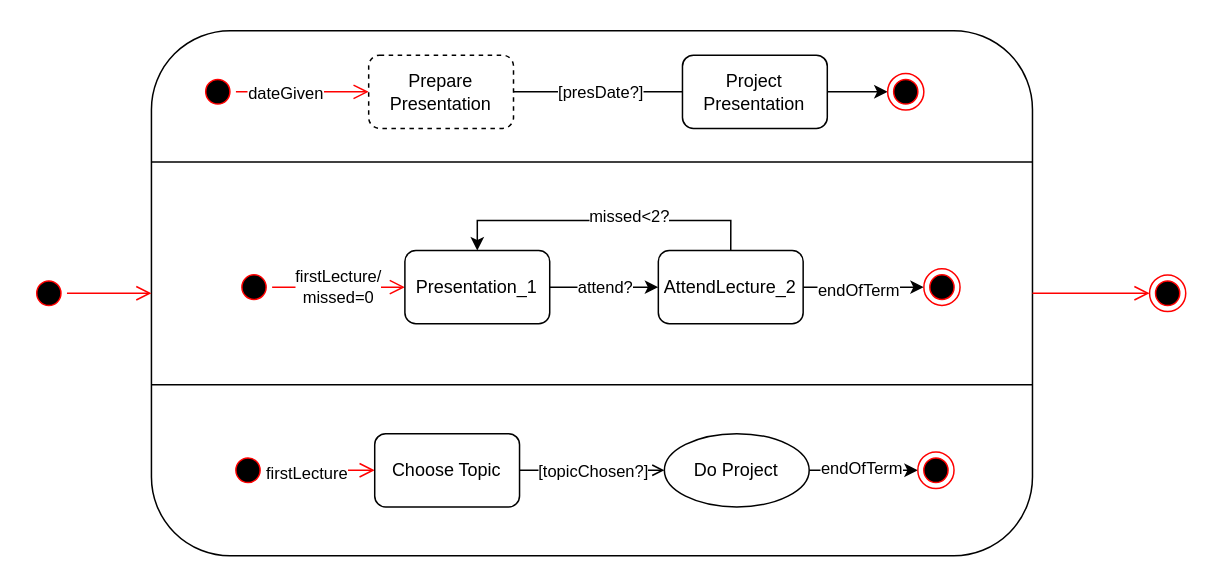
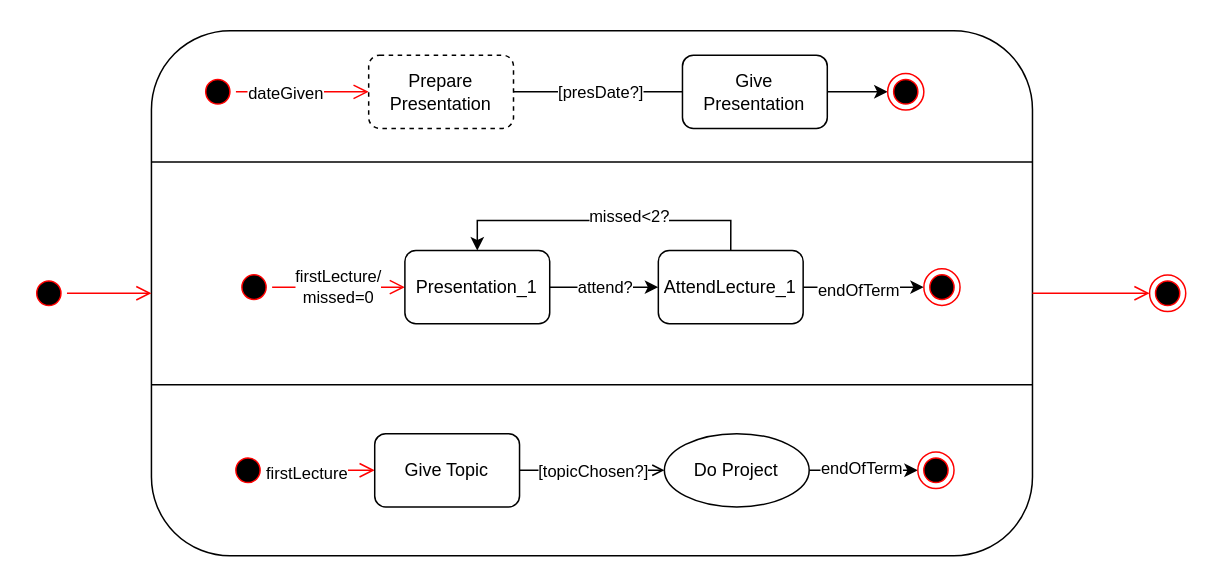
  <mxCell id="0" />
  <mxCell id="1" parent="0" />
  <mxCell id="2" value="" style="group" vertex="1" connectable="0" parent="1"><mxGeometry x="20" y="20" width="770" height="350" as="geometry" /></mxCell>
  <mxCell id="3" value="" style="rounded=1;whiteSpace=wrap;html=1;" vertex="1" parent="2"><mxGeometry x="80.46" width="587.356" height="350.0" as="geometry" /></mxCell>
  <mxCell id="4" value="" style="group" vertex="1" connectable="0" parent="2"><mxGeometry x="112.644" y="16.279" width="482.759" height="48.837" as="geometry" /></mxCell>
  <mxCell id="5" value="" style="ellipse;html=1;shape=startState;fillColor=#000000;strokeColor=#ff0000;" parent="4" vertex="1"><mxGeometry y="12.209" width="24.138" height="24.419" as="geometry" /></mxCell>
  <mxCell id="6" value="" style="edgeStyle=orthogonalEdgeStyle;html=1;verticalAlign=bottom;endArrow=open;endSize=8;strokeColor=#ff0000;rounded=0;entryX=0;entryY=0.5;entryDx=0;entryDy=0;exitX=1;exitY=0.5;exitDx=0;exitDy=0;" parent="4" source="5" target="10" edge="1"><mxGeometry relative="1" as="geometry"><mxPoint x="104.598" y="36.628" as="targetPoint" /><mxPoint x="32.184" y="24.419" as="sourcePoint" /></mxGeometry></mxCell>
  <mxCell id="7" value="dateGiven" style="edgeLabel;html=1;align=center;verticalAlign=middle;resizable=0;points=[];" vertex="1" connectable="0" parent="6"><mxGeometry x="-0.255" y="-1" relative="1" as="geometry"><mxPoint as="offset" /></mxGeometry></mxCell>
  <mxCell id="8" style="edgeStyle=orthogonalEdgeStyle;rounded=0;orthogonalLoop=1;jettySize=auto;html=1;entryX=0;entryY=0.5;entryDx=0;entryDy=0;endArrow=none;" parent="4" source="10" target="12" edge="1"><mxGeometry relative="1" as="geometry"><mxPoint x="305.747" y="231.977" as="targetPoint" /></mxGeometry></mxCell>
  <mxCell id="9" value="[presDate?]" style="edgeLabel;html=1;align=center;verticalAlign=middle;resizable=0;points=[];" parent="8" vertex="1" connectable="0"><mxGeometry x="0.004" y="1" relative="1" as="geometry"><mxPoint x="1" y="1" as="offset" /></mxGeometry></mxCell>
  <mxCell id="10" value="Prepare Presentation" style="rounded=1;whiteSpace=wrap;html=1;dashed=1;" parent="4" vertex="1"><mxGeometry x="112.644" width="96.552" height="48.837" as="geometry" /></mxCell>
  <mxCell id="11" style="edgeStyle=orthogonalEdgeStyle;rounded=0;orthogonalLoop=1;jettySize=auto;html=1;entryX=0;entryY=0.5;entryDx=0;entryDy=0;" parent="4" source="12" target="13" edge="1"><mxGeometry relative="1" as="geometry" /></mxCell>
- <mxCell id="12" value="Project Presentation" style="rounded=1;whiteSpace=wrap;html=1;" parent="4" vertex="1"><mxGeometry x="321.839" width="96.552" height="48.837" as="geometry" /></mxCell>
+ <mxCell id="12" value="Give Presentation" style="rounded=1;whiteSpace=wrap;html=1;" parent="4" vertex="1"><mxGeometry x="321.839" width="96.552" height="48.837" as="geometry" /></mxCell>
  <mxCell id="13" value="" style="ellipse;html=1;shape=endState;fillColor=#000000;strokeColor=#ff0000;" parent="4" vertex="1"><mxGeometry x="458.621" y="12.209" width="24.138" height="24.419" as="geometry" /></mxCell>
  <mxCell id="14" value="" style="group" vertex="1" connectable="0" parent="2"><mxGeometry x="136.782" y="146.512" width="482.759" height="48.837" as="geometry" /></mxCell>
  <mxCell id="15" value="" style="ellipse;html=1;shape=startState;fillColor=#000000;strokeColor=#ff0000;" parent="14" vertex="1"><mxGeometry y="12.209" width="24.138" height="24.419" as="geometry" /></mxCell>
  <mxCell id="16" value="" style="edgeStyle=orthogonalEdgeStyle;html=1;verticalAlign=bottom;endArrow=open;endSize=8;strokeColor=#ff0000;rounded=0;entryX=0;entryY=0.5;entryDx=0;entryDy=0;exitX=1;exitY=0.5;exitDx=0;exitDy=0;" parent="14" source="15" target="20" edge="1"><mxGeometry relative="1" as="geometry"><mxPoint x="104.598" y="36.628" as="targetPoint" /><mxPoint x="32.184" y="24.419" as="sourcePoint" /></mxGeometry></mxCell>
  <mxCell id="17" value="firstLecture/&lt;br&gt;missed=0" style="edgeLabel;html=1;align=center;verticalAlign=middle;resizable=0;points=[];" parent="16" vertex="1" connectable="0"><mxGeometry relative="1" as="geometry"><mxPoint as="offset" /></mxGeometry></mxCell>
  <mxCell id="18" style="edgeStyle=orthogonalEdgeStyle;rounded=0;orthogonalLoop=1;jettySize=auto;html=1;entryX=0;entryY=0.5;entryDx=0;entryDy=0;" parent="14" source="20" target="25" edge="1"><mxGeometry relative="1" as="geometry"><mxPoint x="305.747" y="231.977" as="targetPoint" /></mxGeometry></mxCell>
  <mxCell id="19" value="attend?" style="edgeLabel;html=1;align=center;verticalAlign=middle;resizable=0;points=[];" parent="18" vertex="1" connectable="0"><mxGeometry x="0.004" y="1" relative="1" as="geometry"><mxPoint x="1" y="1" as="offset" /></mxGeometry></mxCell>
  <mxCell id="20" value="Presentation_1" style="rounded=1;whiteSpace=wrap;html=1;" parent="14" vertex="1"><mxGeometry x="112.644" width="96.552" height="48.837" as="geometry" /></mxCell>
  <mxCell id="21" style="edgeStyle=orthogonalEdgeStyle;rounded=0;orthogonalLoop=1;jettySize=auto;html=1;entryX=0;entryY=0.5;entryDx=0;entryDy=0;" parent="14" source="25" target="26" edge="1"><mxGeometry relative="1" as="geometry" /></mxCell>
  <mxCell id="22" value="endOfTerm" style="edgeLabel;html=1;align=center;verticalAlign=middle;resizable=0;points=[];" parent="21" vertex="1" connectable="0"><mxGeometry x="-0.08" y="-2" relative="1" as="geometry"><mxPoint as="offset" /></mxGeometry></mxCell>
  <mxCell id="23" style="edgeStyle=orthogonalEdgeStyle;rounded=0;orthogonalLoop=1;jettySize=auto;html=1;entryX=0.5;entryY=0;entryDx=0;entryDy=0;exitX=0.5;exitY=0;exitDx=0;exitDy=0;" parent="14" source="25" target="20" edge="1"><mxGeometry relative="1" as="geometry" /></mxCell>
  <mxCell id="24" value="missed&amp;lt;2?" style="edgeLabel;html=1;align=center;verticalAlign=middle;resizable=0;points=[];" parent="23" vertex="1" connectable="0"><mxGeometry x="-0.16" y="-3" relative="1" as="geometry"><mxPoint as="offset" /></mxGeometry></mxCell>
- <mxCell id="25" value="AttendLecture_2" style="rounded=1;whiteSpace=wrap;html=1;" parent="14" vertex="1"><mxGeometry x="281.609" width="96.552" height="48.837" as="geometry" /></mxCell>
+ <mxCell id="25" value="AttendLecture_1" style="rounded=1;whiteSpace=wrap;html=1;" parent="14" vertex="1"><mxGeometry x="281.609" width="96.552" height="48.837" as="geometry" /></mxCell>
  <mxCell id="26" value="&lt;span style=&quot;color: rgba(0, 0, 0, 0); font-family: monospace; font-size: 0px; text-align: start;&quot;&gt;%3CmxGraphModel%3E%3Croot%3E%3CmxCell%20id%3D%220%22%2F%3E%3CmxCell%20id%3D%221%22%20parent%3D%220%22%2F%3E%3CmxCell%20id%3D%222%22%20value%3D%22%22%20style%3D%22edgeStyle%3DorthogonalEdgeStyle%3Bhtml%3D1%3BverticalAlign%3Dbottom%3BendArrow%3Dopen%3BendSize%3D8%3BstrokeColor%3D%23ff0000%3Brounded%3D0%3BentryX%3D0%3BentryY%3D0.5%3BentryDx%3D0%3BentryDy%3D0%3BexitX%3D1%3BexitY%3D0.5%3BexitDx%3D0%3BexitDy%3D0%3B%22%20edge%3D%221%22%20parent%3D%221%22%3E%3CmxGeometry%20relative%3D%221%22%20as%3D%22geometry%22%3E%3CmxPoint%20x%3D%22270%22%20y%3D%22450%22%20as%3D%22targetPoint%22%2F%3E%3CmxPoint%20x%3D%22160%22%20y%3D%22450%22%20as%3D%22sourcePoint%22%2F%3E%3C%2FmxGeometry%3E%3C%2FmxCell%3E%3CmxCell%20id%3D%223%22%20value%3D%22firstLecture%2F%26lt%3Bbr%26gt%3Bmissed%3D0%22%20style%3D%22edgeLabel%3Bhtml%3D1%3Balign%3Dcenter%3BverticalAlign%3Dmiddle%3Bresizable%3D0%3Bpoints%3D%5B%5D%3B%22%20vertex%3D%221%22%20connectable%3D%220%22%20parent%3D%222%22%3E%3CmxGeometry%20relative%3D%221%22%20as%3D%22geometry%22%3E%3CmxPoint%20as%3D%22offset%22%2F%3E%3C%2FmxGeometry%3E%3C%2FmxCell%3E%3C%2Froot%3E%3C%2FmxGraphModel%3E&lt;/span&gt;&lt;span style=&quot;color: rgba(0, 0, 0, 0); font-family: monospace; font-size: 0px; text-align: start;&quot;&gt;%3CmxGraphModel%3E%3Croot%3E%3CmxCell%20id%3D%220%22%2F%3E%3CmxCell%20id%3D%221%22%20parent%3D%220%22%2F%3E%3CmxCell%20id%3D%222%22%20value%3D%22%22%20style%3D%22edgeStyle%3DorthogonalEdgeStyle%3Bhtml%3D1%3BverticalAlign%3Dbottom%3BendArrow%3Dopen%3BendSize%3D8%3BstrokeColor%3D%23ff0000%3Brounded%3D0%3BentryX%3D0%3BentryY%3D0.5%3BentryDx%3D0%3BentryDy%3D0%3BexitX%3D1%3BexitY%3D0.5%3BexitDx%3D0%3BexitDy%3D0%3B%22%20edge%3D%221%22%20parent%3D%221%22%3E%3CmxGeometry%20relative%3D%221%22%20as%3D%22geometry%22%3E%3CmxPoint%20x%3D%22270%22%20y%3D%22450%22%20as%3D%22targetPoint%22%2F%3E%3CmxPoint%20x%3D%22160%22%20y%3D%22450%22%20as%3D%22sourcePoint%22%2F%3E%3C%2FmxGeometry%3E%3C%2FmxCell%3E%3CmxCell%20id%3D%223%22%20value%3D%22firstLecture%2F%26lt%3Bbr%26gt%3Bmissed%3D0%22%20style%3D%22edgeLabel%3Bhtml%3D1%3Balign%3Dcenter%3BverticalAlign%3Dmiddle%3Bresizable%3D0%3Bpoints%3D%5B%5D%3B%22%20vertex%3D%221%22%20connectable%3D%220%22%20parent%3D%222%22%3E%3CmxGeometry%20relative%3D%221%22%20as%3D%22geometry%22%3E%3CmxPoint%20as%3D%22offset%22%2F%3E%3C%2FmxGeometry%3E%3C%2FmxCell%3E%3C%2Froot%3E%3C%2FmxGraphModel%3E&lt;/span&gt;" style="ellipse;html=1;shape=endState;fillColor=#000000;strokeColor=#ff0000;" parent="14" vertex="1"><mxGeometry x="458.621" y="12.209" width="24.138" height="24.419" as="geometry" /></mxCell>
  <mxCell id="27" value="" style="group" vertex="1" connectable="0" parent="2"><mxGeometry x="132.759" y="268.605" width="482.759" height="48.837" as="geometry" /></mxCell>
  <mxCell id="28" value="" style="ellipse;html=1;shape=startState;fillColor=#000000;strokeColor=#ff0000;container=0;" vertex="1" parent="27"><mxGeometry y="12.209" width="24.138" height="24.419" as="geometry" /></mxCell>
  <mxCell id="29" value="" style="edgeStyle=orthogonalEdgeStyle;html=1;verticalAlign=bottom;endArrow=open;endSize=8;strokeColor=#ff0000;rounded=0;entryX=0;entryY=0.5;entryDx=0;entryDy=0;exitX=1;exitY=0.5;exitDx=0;exitDy=0;" edge="1" parent="27" source="28" target="33"><mxGeometry relative="1" as="geometry"><mxPoint x="104.598" y="36.628" as="targetPoint" /><mxPoint x="32.184" y="24.419" as="sourcePoint" /></mxGeometry></mxCell>
  <mxCell id="30" value="firstLecture" style="edgeLabel;html=1;align=center;verticalAlign=middle;resizable=0;points=[];container=0;" vertex="1" connectable="0" parent="29"><mxGeometry x="-0.255" y="-1" relative="1" as="geometry"><mxPoint as="offset" /></mxGeometry></mxCell>
  <mxCell id="31" style="edgeStyle=orthogonalEdgeStyle;rounded=0;orthogonalLoop=1;jettySize=auto;html=1;entryX=0;entryY=0.5;entryDx=0;entryDy=0;endArrow=open;" edge="1" parent="27" source="33" target="36"><mxGeometry relative="1" as="geometry"><mxPoint x="305.747" y="231.977" as="targetPoint" /></mxGeometry></mxCell>
  <mxCell id="32" value="[topicChosen?]" style="edgeLabel;html=1;align=center;verticalAlign=middle;resizable=0;points=[];container=0;" vertex="1" connectable="0" parent="31"><mxGeometry x="0.004" y="1" relative="1" as="geometry"><mxPoint x="1" y="1" as="offset" /></mxGeometry></mxCell>
- <mxCell id="33" value="Choose Topic" style="rounded=1;whiteSpace=wrap;html=1;container=0;" vertex="1" parent="27"><mxGeometry x="96.552" width="96.552" height="48.837" as="geometry" /></mxCell>
+ <mxCell id="33" value="Give Topic" style="rounded=1;whiteSpace=wrap;html=1;container=0;" vertex="1" parent="27"><mxGeometry x="96.552" width="96.552" height="48.837" as="geometry" /></mxCell>
  <mxCell id="34" style="edgeStyle=orthogonalEdgeStyle;rounded=0;orthogonalLoop=1;jettySize=auto;html=1;entryX=0;entryY=0.5;entryDx=0;entryDy=0;" edge="1" parent="27" source="36" target="37"><mxGeometry relative="1" as="geometry" /></mxCell>
  <mxCell id="35" value="endOfTerm" style="edgeLabel;html=1;align=center;verticalAlign=middle;resizable=0;points=[];container=0;" vertex="1" connectable="0" parent="34"><mxGeometry x="-0.04" y="2" relative="1" as="geometry"><mxPoint as="offset" /></mxGeometry></mxCell>
  <mxCell id="36" value="Do Project" style="ellipse;whiteSpace=wrap;html=1;container=0;" vertex="1" parent="27"><mxGeometry x="289.655" width="96.552" height="48.837" as="geometry" /></mxCell>
  <mxCell id="37" value="" style="ellipse;html=1;shape=endState;fillColor=#000000;strokeColor=#ff0000;container=0;" vertex="1" parent="27"><mxGeometry x="458.621" y="12.209" width="24.138" height="24.419" as="geometry" /></mxCell>
  <mxCell id="38" value="" style="endArrow=none;html=1;rounded=0;exitX=0;exitY=0.25;exitDx=0;exitDy=0;entryX=1;entryY=0.25;entryDx=0;entryDy=0;" edge="1" parent="2" source="3" target="3"><mxGeometry width="50" height="50" relative="1" as="geometry"><mxPoint x="112.644" y="113.953" as="sourcePoint" /><mxPoint x="152.874" y="73.256" as="targetPoint" /></mxGeometry></mxCell>
  <mxCell id="39" value="" style="endArrow=none;html=1;rounded=0;exitX=0;exitY=0.75;exitDx=0;exitDy=0;entryX=1;entryY=0.75;entryDx=0;entryDy=0;" edge="1" parent="2"><mxGeometry width="50" height="50" relative="1" as="geometry"><mxPoint x="80.46" y="236.047" as="sourcePoint" /><mxPoint x="667.816" y="236.047" as="targetPoint" /></mxGeometry></mxCell>
  <mxCell id="40" value="" style="ellipse;html=1;shape=startState;fillColor=#000000;strokeColor=#ff0000;" vertex="1" parent="2"><mxGeometry y="162.791" width="24.138" height="24.419" as="geometry" /></mxCell>
  <mxCell id="41" value="" style="edgeStyle=orthogonalEdgeStyle;html=1;verticalAlign=bottom;endArrow=open;endSize=8;strokeColor=#ff0000;rounded=0;entryX=0;entryY=0.5;entryDx=0;entryDy=0;" edge="1" parent="2" source="40" target="3"><mxGeometry relative="1" as="geometry"><mxPoint x="64.368" y="170.93" as="targetPoint" /><mxPoint x="32.184" y="170.523" as="sourcePoint" /></mxGeometry></mxCell>
  <mxCell id="42" value="&lt;span style=&quot;color: rgba(0, 0, 0, 0); font-family: monospace; font-size: 0px; text-align: start;&quot;&gt;%3CmxGraphModel%3E%3Croot%3E%3CmxCell%20id%3D%220%22%2F%3E%3CmxCell%20id%3D%221%22%20parent%3D%220%22%2F%3E%3CmxCell%20id%3D%222%22%20value%3D%22%22%20style%3D%22edgeStyle%3DorthogonalEdgeStyle%3Bhtml%3D1%3BverticalAlign%3Dbottom%3BendArrow%3Dopen%3BendSize%3D8%3BstrokeColor%3D%23ff0000%3Brounded%3D0%3BentryX%3D0%3BentryY%3D0.5%3BentryDx%3D0%3BentryDy%3D0%3BexitX%3D1%3BexitY%3D0.5%3BexitDx%3D0%3BexitDy%3D0%3B%22%20edge%3D%221%22%20parent%3D%221%22%3E%3CmxGeometry%20relative%3D%221%22%20as%3D%22geometry%22%3E%3CmxPoint%20x%3D%22270%22%20y%3D%22450%22%20as%3D%22targetPoint%22%2F%3E%3CmxPoint%20x%3D%22160%22%20y%3D%22450%22%20as%3D%22sourcePoint%22%2F%3E%3C%2FmxGeometry%3E%3C%2FmxCell%3E%3CmxCell%20id%3D%223%22%20value%3D%22firstLecture%2F%26lt%3Bbr%26gt%3Bmissed%3D0%22%20style%3D%22edgeLabel%3Bhtml%3D1%3Balign%3Dcenter%3BverticalAlign%3Dmiddle%3Bresizable%3D0%3Bpoints%3D%5B%5D%3B%22%20vertex%3D%221%22%20connectable%3D%220%22%20parent%3D%222%22%3E%3CmxGeometry%20relative%3D%221%22%20as%3D%22geometry%22%3E%3CmxPoint%20as%3D%22offset%22%2F%3E%3C%2FmxGeometry%3E%3C%2FmxCell%3E%3C%2Froot%3E%3C%2FmxGraphModel%3E&lt;/span&gt;&lt;span style=&quot;color: rgba(0, 0, 0, 0); font-family: monospace; font-size: 0px; text-align: start;&quot;&gt;%3CmxGraphModel%3E%3Croot%3E%3CmxCell%20id%3D%220%22%2F%3E%3CmxCell%20id%3D%221%22%20parent%3D%220%22%2F%3E%3CmxCell%20id%3D%222%22%20value%3D%22%22%20style%3D%22edgeStyle%3DorthogonalEdgeStyle%3Bhtml%3D1%3BverticalAlign%3Dbottom%3BendArrow%3Dopen%3BendSize%3D8%3BstrokeColor%3D%23ff0000%3Brounded%3D0%3BentryX%3D0%3BentryY%3D0.5%3BentryDx%3D0%3BentryDy%3D0%3BexitX%3D1%3BexitY%3D0.5%3BexitDx%3D0%3BexitDy%3D0%3B%22%20edge%3D%221%22%20parent%3D%221%22%3E%3CmxGeometry%20relative%3D%221%22%20as%3D%22geometry%22%3E%3CmxPoint%20x%3D%22270%22%20y%3D%22450%22%20as%3D%22targetPoint%22%2F%3E%3CmxPoint%20x%3D%22160%22%20y%3D%22450%22%20as%3D%22sourcePoint%22%2F%3E%3C%2FmxGeometry%3E%3C%2FmxCell%3E%3CmxCell%20id%3D%223%22%20value%3D%22firstLecture%2F%26lt%3Bbr%26gt%3Bmissed%3D0%22%20style%3D%22edgeLabel%3Bhtml%3D1%3Balign%3Dcenter%3BverticalAlign%3Dmiddle%3Bresizable%3D0%3Bpoints%3D%5B%5D%3B%22%20vertex%3D%221%22%20connectable%3D%220%22%20parent%3D%222%22%3E%3CmxGeometry%20relative%3D%221%22%20as%3D%22geometry%22%3E%3CmxPoint%20as%3D%22offset%22%2F%3E%3C%2FmxGeometry%3E%3C%2FmxCell%3E%3C%2Froot%3E%3C%2FmxGraphModel%3E&lt;/span&gt;" style="ellipse;html=1;shape=endState;fillColor=#000000;strokeColor=#ff0000;" vertex="1" parent="2"><mxGeometry x="745.862" y="162.791" width="24.138" height="24.419" as="geometry" /></mxCell>
  <mxCell id="43" value="" style="edgeStyle=orthogonalEdgeStyle;html=1;verticalAlign=bottom;endArrow=open;endSize=8;strokeColor=#ff0000;rounded=0;entryX=0;entryY=0.5;entryDx=0;entryDy=0;exitX=1;exitY=0.5;exitDx=0;exitDy=0;" edge="1" parent="2" source="3" target="42"><mxGeometry relative="1" as="geometry"><mxPoint x="737.816" y="170.93" as="targetPoint" /><mxPoint x="697.586" y="179.07" as="sourcePoint" /></mxGeometry></mxCell>
